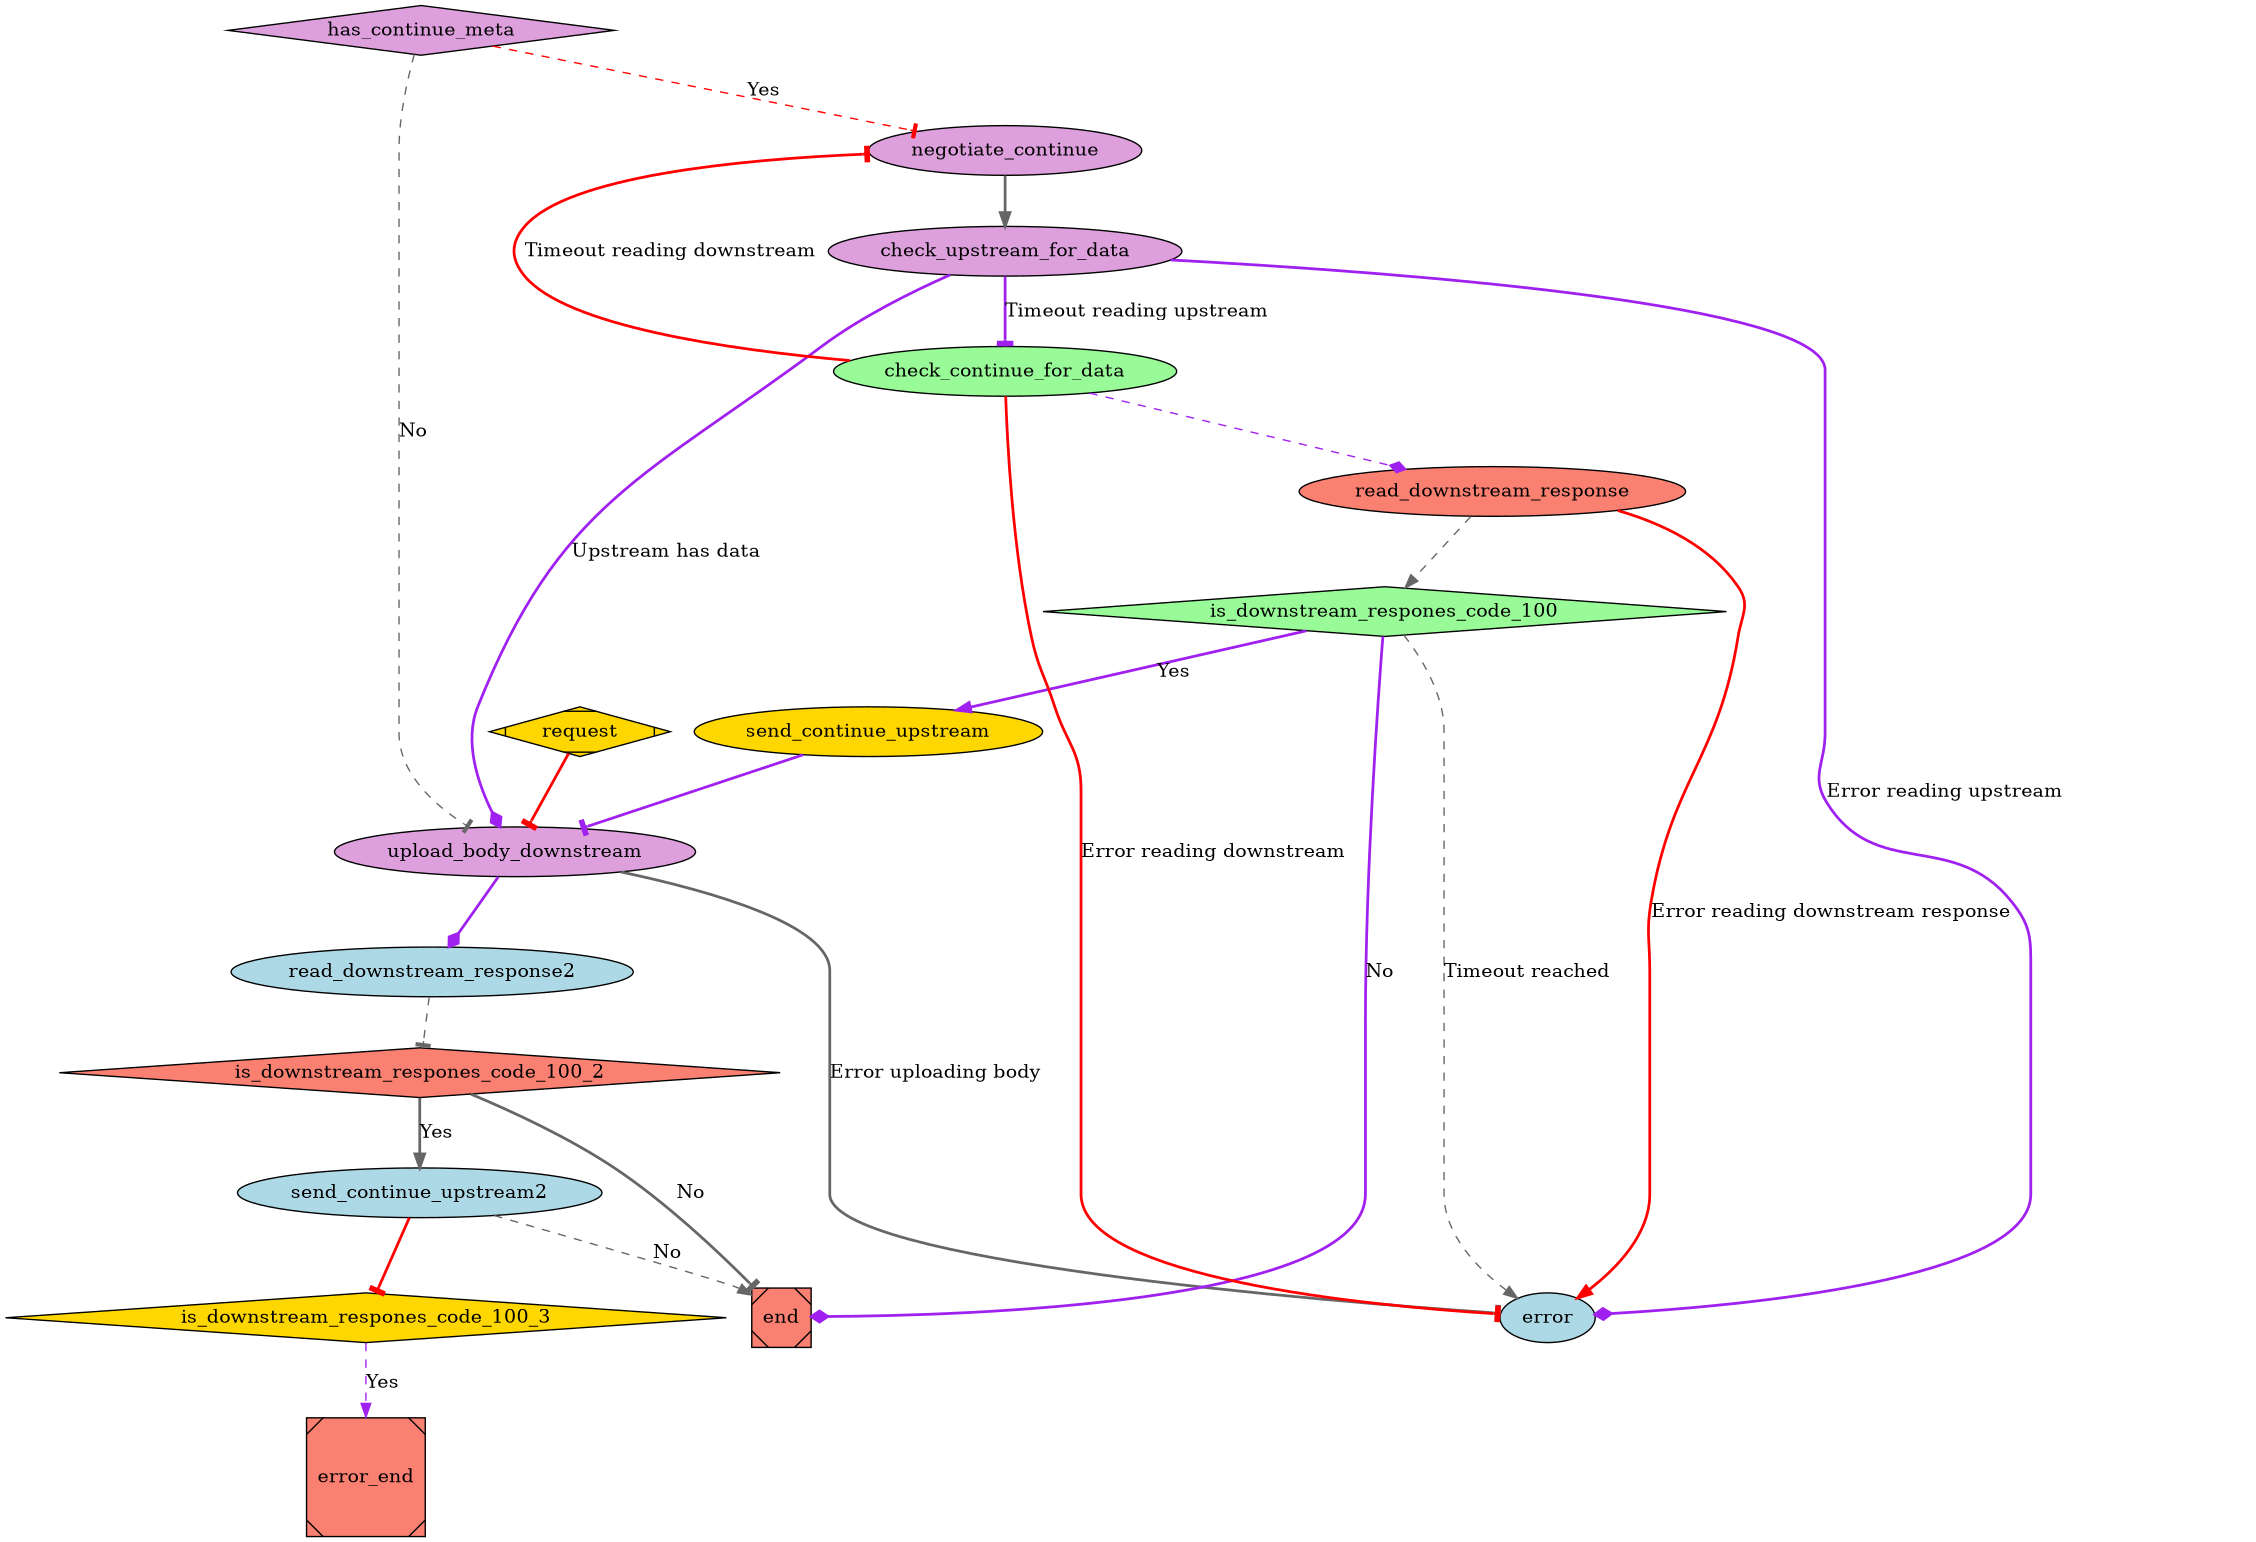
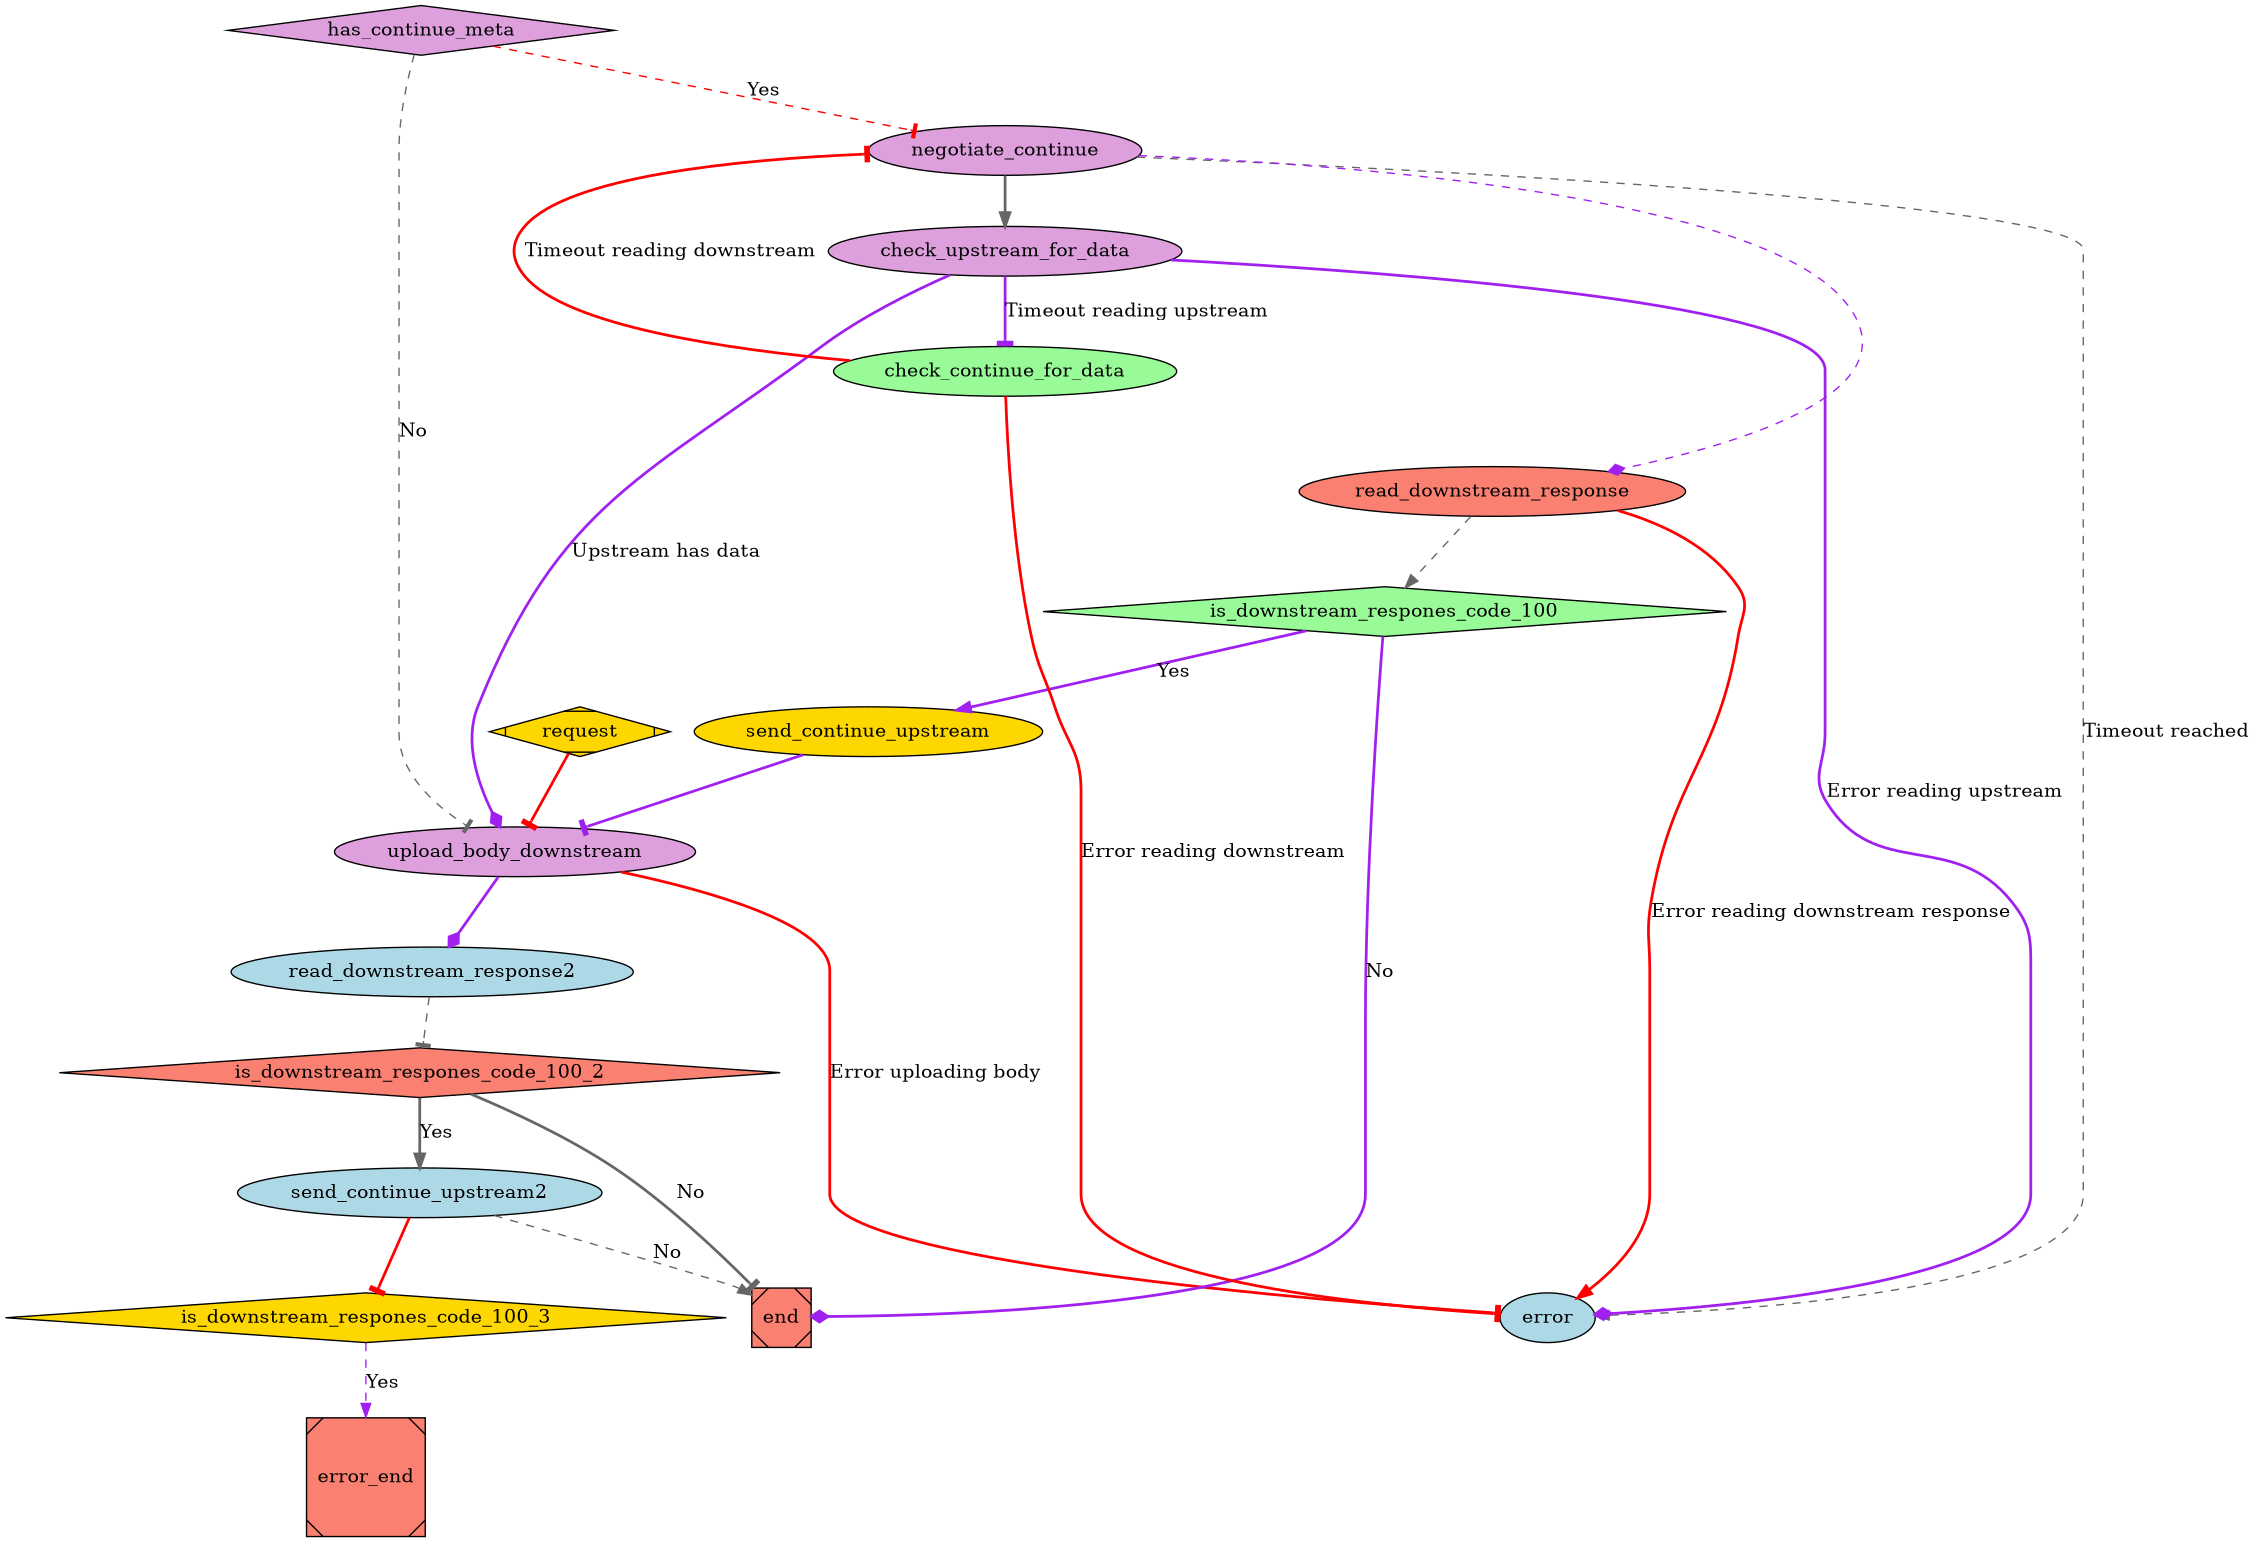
  digraph {
    node [fillcolor=salmon style=filled]
    edge [arrowhead=tee color=purple style=bold]
    error [fillcolor=lightblue]
    end [shape=Msquare]
    request [fillcolor=gold shape=Mdiamond]
    upload_body_downstream [fillcolor=plum]
    has_continue_meta [fillcolor=plum shape=diamond]
    negotiate_continue [fillcolor=plum]
    read_downstream_response2 [fillcolor=lightblue]
    check_upstream_for_data [fillcolor=plum]
    is_downstream_respones_code_100 [fillcolor=palegreen shape=diamond]
    send_continue_upstream [fillcolor=gold]
    is_downstream_respones_code_100_2 [shape=diamond]
    n12 [fillcolor=palegreen label=check_continue_for_data]
    read_downstream_response
    send_continue_upstream2 [fillcolor=lightblue]
    is_downstream_respones_code_100_3 [fillcolor=gold shape=diamond]
    error_end [shape=Msquare]
    subgraph sub_1 {
      rank=same
      error
      end
    }
    request -> upload_body_downstream [color=red]
-   upload_body_downstream -> error [color=gray40 label="Error uploading body"]
+   upload_body_downstream -> error [color=red label="Error uploading body"]
    upload_body_downstream -> read_downstream_response2 [arrowhead=diamond]
    has_continue_meta -> upload_body_downstream [color=gray40 label=No style=dashed]
    has_continue_meta -> negotiate_continue [color=red label=Yes style=dashed]
-   is_downstream_respones_code_100 -> error [arrowhead=normal color=gray40 label="Timeout reached" style=dashed]
+   negotiate_continue -> error [arrowhead=normal color=gray40 label="Timeout reached" style=dashed]
    negotiate_continue -> check_upstream_for_data [arrowhead=normal color=gray40]
    read_downstream_response2 -> is_downstream_respones_code_100_2 [color=gray40 style=dashed]
    check_upstream_for_data -> error [arrowhead=diamond label="Error reading upstream"]
    check_upstream_for_data -> upload_body_downstream [arrowhead=diamond label="Upstream has data"]
    check_upstream_for_data -> n12 [label="Timeout reading upstream"]
    is_downstream_respones_code_100 -> end [arrowhead=diamond label=No]
    is_downstream_respones_code_100 -> send_continue_upstream [arrowhead=normal label=Yes]
    send_continue_upstream -> upload_body_downstream
    is_downstream_respones_code_100_2 -> end [color=gray40 label=No]
    is_downstream_respones_code_100_2 -> send_continue_upstream2 [arrowhead=normal color=gray40 label=Yes]
    n12 -> error [color=red label="Error reading downstream"]
    n12 -> negotiate_continue [color=red label="Timeout reading downstream"]
-   n12 -> read_downstream_response [arrowhead=diamond style=dashed]
+   negotiate_continue -> read_downstream_response [arrowhead=diamond style=dashed]
    read_downstream_response -> error [arrowhead=normal color=red label="Error reading downstream response"]
    read_downstream_response -> is_downstream_respones_code_100 [arrowhead=normal color=gray40 style=dashed]
    send_continue_upstream2 -> end [arrowhead=normal color=gray40 label=No style=dashed]
    send_continue_upstream2 -> is_downstream_respones_code_100_3 [color=red]
    is_downstream_respones_code_100_3 -> error_end [arrowhead=normal label=Yes style=dashed]
  }
